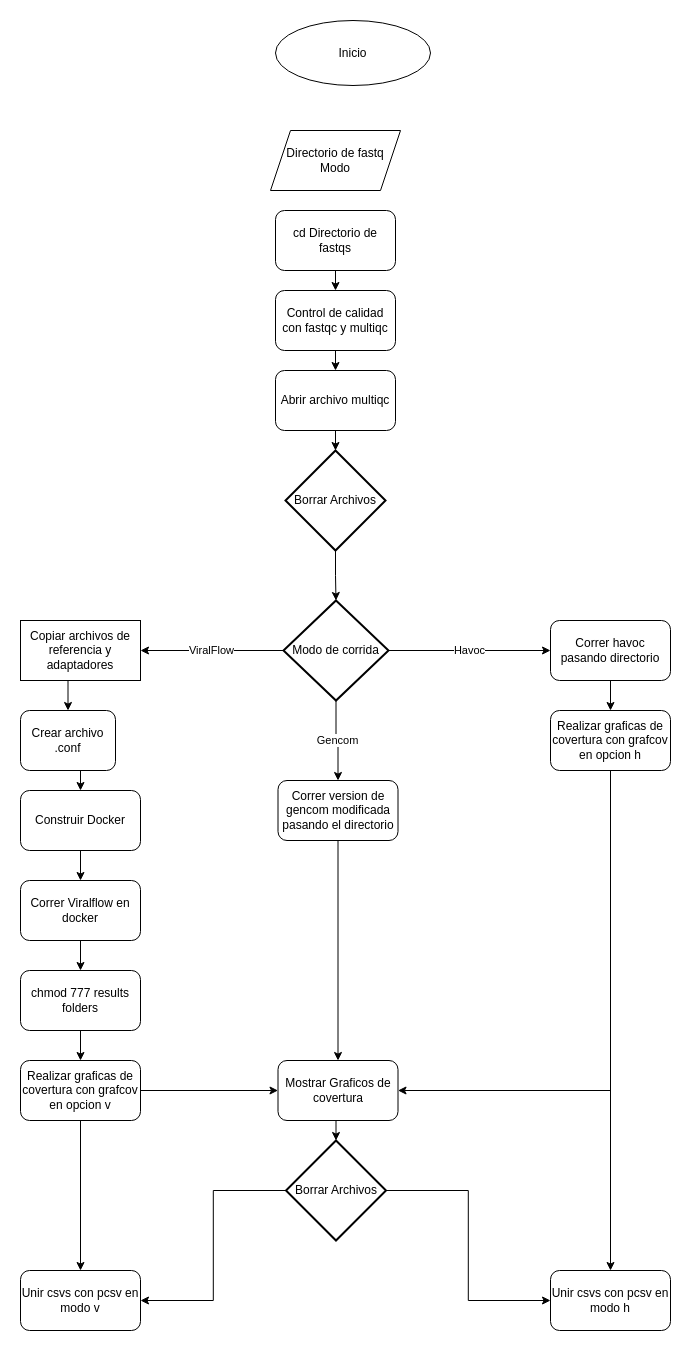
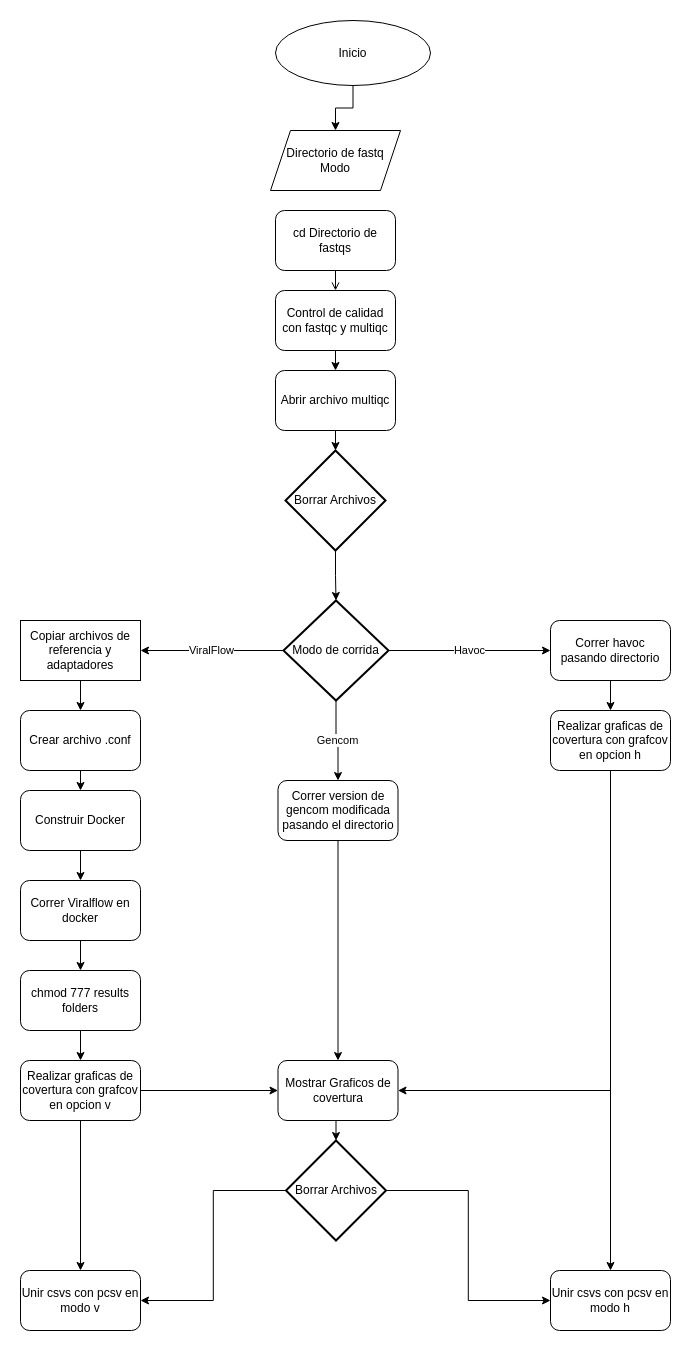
  <mxCell id="0" />
  <mxCell id="1" parent="0" />
+ <mxCell id="2" style="edgeStyle=orthogonalEdgeStyle;rounded=0;orthogonalLoop=1;jettySize=auto;html=1;entryX=0.5;entryY=0;entryDx=0;entryDy=0;" edge="1" parent="1" source="3" target="4"><mxGeometry relative="1" as="geometry" /></mxCell>
  <mxCell id="3" value="Inicio" style="ellipse;whiteSpace=wrap;html=1;" parent="1" vertex="1"><mxGeometry x="275" y="20" width="155" height="65" as="geometry" /></mxCell>
  <mxCell id="4" value="&lt;div&gt;Directorio de fastq&lt;/div&gt;&lt;div&gt;Modo&lt;br&gt;&lt;/div&gt;" style="shape=parallelogram;perimeter=parallelogramPerimeter;whiteSpace=wrap;html=1;fixedSize=1;" parent="1" vertex="1"><mxGeometry x="270" y="130" width="130" height="60" as="geometry" /></mxCell>
  <mxCell id="5" style="edgeStyle=orthogonalEdgeStyle;rounded=0;orthogonalLoop=1;jettySize=auto;html=1;exitX=0.5;exitY=1;exitDx=0;exitDy=0;entryX=0.5;entryY=0;entryDx=0;entryDy=0;" edge="1" parent="1" source="6" target="8"><mxGeometry relative="1" as="geometry" /></mxCell>
  <mxCell id="6" value="Control de calidad con fastqc y multiqc" style="rounded=1;whiteSpace=wrap;html=1;" parent="1" vertex="1"><mxGeometry x="275" y="290" width="120" height="60" as="geometry" /></mxCell>
  <mxCell id="7" style="edgeStyle=orthogonalEdgeStyle;rounded=0;orthogonalLoop=1;jettySize=auto;html=1;exitX=0.5;exitY=1;exitDx=0;exitDy=0;entryX=0.5;entryY=0;entryDx=0;entryDy=0;entryPerimeter=0;" edge="1" parent="1" source="8" target="10"><mxGeometry relative="1" as="geometry" /></mxCell>
  <mxCell id="8" value="Abrir archivo multiqc" style="rounded=1;whiteSpace=wrap;html=1;" parent="1" vertex="1"><mxGeometry x="275" y="370" width="120" height="60" as="geometry" /></mxCell>
  <mxCell id="9" style="edgeStyle=orthogonalEdgeStyle;rounded=0;orthogonalLoop=1;jettySize=auto;html=1;exitX=0.5;exitY=1;exitDx=0;exitDy=0;exitPerimeter=0;entryX=0.5;entryY=0;entryDx=0;entryDy=0;entryPerimeter=0;" edge="1" parent="1" source="10" target="14"><mxGeometry relative="1" as="geometry" /></mxCell>
  <mxCell id="10" value="Borrar Archivos" style="strokeWidth=2;html=1;shape=mxgraph.flowchart.decision;whiteSpace=wrap;" parent="1" vertex="1"><mxGeometry x="285" y="450" width="100" height="100" as="geometry" /></mxCell>
  <mxCell id="11" value="ViralFlow" style="edgeStyle=orthogonalEdgeStyle;rounded=0;orthogonalLoop=1;jettySize=auto;html=1;exitX=0;exitY=0.5;exitDx=0;exitDy=0;exitPerimeter=0;entryX=1;entryY=0.5;entryDx=0;entryDy=0;" parent="1" source="14" target="18" edge="1"><mxGeometry relative="1" as="geometry" /></mxCell>
  <mxCell id="12" value="Havoc" style="edgeStyle=orthogonalEdgeStyle;rounded=0;orthogonalLoop=1;jettySize=auto;html=1;exitX=1;exitY=0.5;exitDx=0;exitDy=0;exitPerimeter=0;entryX=0;entryY=0.5;entryDx=0;entryDy=0;" parent="1" source="14" target="20" edge="1"><mxGeometry relative="1" as="geometry" /></mxCell>
  <mxCell id="13" value="Gencom" style="edgeStyle=orthogonalEdgeStyle;rounded=0;orthogonalLoop=1;jettySize=auto;html=1;exitX=0.5;exitY=1;exitDx=0;exitDy=0;exitPerimeter=0;entryX=0.5;entryY=0;entryDx=0;entryDy=0;" parent="1" source="14" target="16" edge="1"><mxGeometry relative="1" as="geometry" /></mxCell>
  <mxCell id="14" value="Modo de corrida" style="strokeWidth=2;html=1;shape=mxgraph.flowchart.decision;whiteSpace=wrap;" parent="1" vertex="1"><mxGeometry x="283" y="600" width="105" height="100" as="geometry" /></mxCell>
  <mxCell id="15" style="edgeStyle=orthogonalEdgeStyle;rounded=0;orthogonalLoop=1;jettySize=auto;html=1;exitX=0.5;exitY=1;exitDx=0;exitDy=0;entryX=0.5;entryY=0;entryDx=0;entryDy=0;" edge="1" parent="1" source="16" target="38"><mxGeometry relative="1" as="geometry" /></mxCell>
  <mxCell id="16" value="Correr version de gencom modificada pasando el directorio" style="rounded=1;whiteSpace=wrap;html=1;" parent="1" vertex="1"><mxGeometry x="277.5" y="780" width="120" height="60" as="geometry" /></mxCell>
  <mxCell id="17" style="edgeStyle=orthogonalEdgeStyle;rounded=0;orthogonalLoop=1;jettySize=auto;html=1;exitX=0.5;exitY=1;exitDx=0;exitDy=0;entryX=0.5;entryY=0;entryDx=0;entryDy=0;" edge="1" parent="1" source="18" target="24"><mxGeometry relative="1" as="geometry" /></mxCell>
  <mxCell id="18" value="Copiar archivos de referencia y adaptadores" style="whiteSpace=wrap;html=1;rounded=0;" parent="1" vertex="1"><mxGeometry x="20" y="620" width="120" height="60" as="geometry" /></mxCell>
  <mxCell id="19" style="edgeStyle=orthogonalEdgeStyle;rounded=0;orthogonalLoop=1;jettySize=auto;html=1;exitX=0.5;exitY=1;exitDx=0;exitDy=0;entryX=0.5;entryY=0;entryDx=0;entryDy=0;" edge="1" parent="1" source="20" target="36"><mxGeometry relative="1" as="geometry" /></mxCell>
  <mxCell id="20" value="Correr havoc pasando directorio" style="rounded=1;whiteSpace=wrap;html=1;" parent="1" vertex="1"><mxGeometry x="550" y="620" width="120" height="60" as="geometry" /></mxCell>
- <mxCell id="21" style="edgeStyle=orthogonalEdgeStyle;rounded=0;orthogonalLoop=1;jettySize=auto;html=1;exitX=0.5;exitY=1;exitDx=0;exitDy=0;entryX=0.5;entryY=0;entryDx=0;entryDy=0;" edge="1" parent="1" source="22" target="6"><mxGeometry relative="1" as="geometry" /></mxCell>
+ <mxCell id="21" style="edgeStyle=orthogonalEdgeStyle;rounded=0;orthogonalLoop=1;jettySize=auto;html=1;exitX=0.5;exitY=1;exitDx=0;exitDy=0;entryX=0.5;entryY=0;entryDx=0;entryDy=0;endArrow=open;" edge="1" parent="1" source="22" target="6"><mxGeometry relative="1" as="geometry" /></mxCell>
  <mxCell id="22" value="cd Directorio de fastqs" style="rounded=1;whiteSpace=wrap;html=1;" parent="1" vertex="1"><mxGeometry x="275" y="210" width="120" height="60" as="geometry" /></mxCell>
  <mxCell id="23" style="edgeStyle=orthogonalEdgeStyle;rounded=0;orthogonalLoop=1;jettySize=auto;html=1;exitX=0.5;exitY=1;exitDx=0;exitDy=0;entryX=0.5;entryY=0;entryDx=0;entryDy=0;" edge="1" parent="1" source="24" target="28"><mxGeometry relative="1" as="geometry" /></mxCell>
- <mxCell id="24" value="Crear archivo .conf" style="rounded=1;whiteSpace=wrap;html=1;" parent="1" vertex="1"><mxGeometry x="20" y="710" width="95" height="60" as="geometry" /></mxCell>
+ <mxCell id="24" value="Crear archivo .conf" style="rounded=1;whiteSpace=wrap;html=1;" parent="1" vertex="1"><mxGeometry x="20" y="710" width="120" height="60" as="geometry" /></mxCell>
  <mxCell id="25" style="edgeStyle=orthogonalEdgeStyle;rounded=0;orthogonalLoop=1;jettySize=auto;html=1;exitX=0.5;exitY=1;exitDx=0;exitDy=0;entryX=0.5;entryY=0;entryDx=0;entryDy=0;" edge="1" parent="1" source="26" target="30"><mxGeometry relative="1" as="geometry" /></mxCell>
  <mxCell id="26" value="Correr Viralflow en docker" style="rounded=1;whiteSpace=wrap;html=1;" parent="1" vertex="1"><mxGeometry x="20" y="880" width="120" height="60" as="geometry" /></mxCell>
  <mxCell id="27" style="edgeStyle=orthogonalEdgeStyle;rounded=0;orthogonalLoop=1;jettySize=auto;html=1;exitX=0.5;exitY=1;exitDx=0;exitDy=0;entryX=0.5;entryY=0;entryDx=0;entryDy=0;" edge="1" parent="1" source="28" target="26"><mxGeometry relative="1" as="geometry" /></mxCell>
  <mxCell id="28" value="Construir Docker" style="rounded=1;whiteSpace=wrap;html=1;" parent="1" vertex="1"><mxGeometry x="20" y="790" width="120" height="60" as="geometry" /></mxCell>
  <mxCell id="29" style="edgeStyle=orthogonalEdgeStyle;rounded=0;orthogonalLoop=1;jettySize=auto;html=1;exitX=0.5;exitY=1;exitDx=0;exitDy=0;entryX=0.5;entryY=0;entryDx=0;entryDy=0;" edge="1" parent="1" source="30" target="33"><mxGeometry relative="1" as="geometry" /></mxCell>
  <mxCell id="30" value="chmod 777 results folders" style="rounded=1;whiteSpace=wrap;html=1;" vertex="1" parent="1"><mxGeometry x="20" y="970" width="120" height="60" as="geometry" /></mxCell>
  <mxCell id="31" style="edgeStyle=orthogonalEdgeStyle;rounded=0;orthogonalLoop=1;jettySize=auto;html=1;exitX=1;exitY=0.5;exitDx=0;exitDy=0;entryX=0;entryY=0.5;entryDx=0;entryDy=0;" edge="1" parent="1" source="33" target="38"><mxGeometry relative="1" as="geometry" /></mxCell>
  <mxCell id="32" style="edgeStyle=orthogonalEdgeStyle;rounded=0;orthogonalLoop=1;jettySize=auto;html=1;exitX=0.5;exitY=1;exitDx=0;exitDy=0;entryX=0.5;entryY=0;entryDx=0;entryDy=0;" edge="1" parent="1" source="33" target="42"><mxGeometry relative="1" as="geometry" /></mxCell>
  <mxCell id="33" value="Realizar graficas de covertura con grafcov en opcion v" style="rounded=1;whiteSpace=wrap;html=1;" vertex="1" parent="1"><mxGeometry x="20" y="1060" width="120" height="60" as="geometry" /></mxCell>
  <mxCell id="34" style="edgeStyle=orthogonalEdgeStyle;rounded=0;orthogonalLoop=1;jettySize=auto;html=1;exitX=0.5;exitY=1;exitDx=0;exitDy=0;entryX=1;entryY=0.5;entryDx=0;entryDy=0;" edge="1" parent="1" source="36" target="38"><mxGeometry relative="1" as="geometry" /></mxCell>
  <mxCell id="35" style="edgeStyle=orthogonalEdgeStyle;rounded=0;orthogonalLoop=1;jettySize=auto;html=1;exitX=0.5;exitY=1;exitDx=0;exitDy=0;entryX=0.5;entryY=0;entryDx=0;entryDy=0;" edge="1" parent="1" source="36" target="43"><mxGeometry relative="1" as="geometry" /></mxCell>
  <mxCell id="36" value="Realizar graficas de covertura con grafcov en opcion h" style="rounded=1;whiteSpace=wrap;html=1;" vertex="1" parent="1"><mxGeometry x="550" y="710" width="120" height="60" as="geometry" /></mxCell>
  <mxCell id="37" style="edgeStyle=orthogonalEdgeStyle;rounded=0;orthogonalLoop=1;jettySize=auto;html=1;exitX=0.5;exitY=1;exitDx=0;exitDy=0;entryX=0.5;entryY=0;entryDx=0;entryDy=0;entryPerimeter=0;" edge="1" parent="1" source="38" target="41"><mxGeometry relative="1" as="geometry" /></mxCell>
  <mxCell id="38" value="Mostrar Graficos de covertura" style="rounded=1;whiteSpace=wrap;html=1;" vertex="1" parent="1"><mxGeometry x="277.5" y="1060" width="120" height="60" as="geometry" /></mxCell>
  <mxCell id="39" style="edgeStyle=orthogonalEdgeStyle;rounded=0;orthogonalLoop=1;jettySize=auto;html=1;exitX=0;exitY=0.5;exitDx=0;exitDy=0;exitPerimeter=0;entryX=1;entryY=0.5;entryDx=0;entryDy=0;" edge="1" parent="1" source="41" target="42"><mxGeometry relative="1" as="geometry" /></mxCell>
  <mxCell id="40" style="edgeStyle=orthogonalEdgeStyle;rounded=0;orthogonalLoop=1;jettySize=auto;html=1;exitX=1;exitY=0.5;exitDx=0;exitDy=0;exitPerimeter=0;entryX=0;entryY=0.5;entryDx=0;entryDy=0;" edge="1" parent="1" source="41" target="43"><mxGeometry relative="1" as="geometry" /></mxCell>
  <mxCell id="41" value="Borrar Archivos" style="strokeWidth=2;html=1;shape=mxgraph.flowchart.decision;whiteSpace=wrap;" vertex="1" parent="1"><mxGeometry x="285.5" y="1140" width="100" height="100" as="geometry" /></mxCell>
  <mxCell id="42" value="Unir csvs con pcsv en modo v" style="rounded=1;whiteSpace=wrap;html=1;" vertex="1" parent="1"><mxGeometry x="20" y="1270" width="120" height="60" as="geometry" /></mxCell>
  <mxCell id="43" value="Unir csvs con pcsv en modo h" style="rounded=1;whiteSpace=wrap;html=1;" vertex="1" parent="1"><mxGeometry x="550" y="1270" width="120" height="60" as="geometry" /></mxCell>
